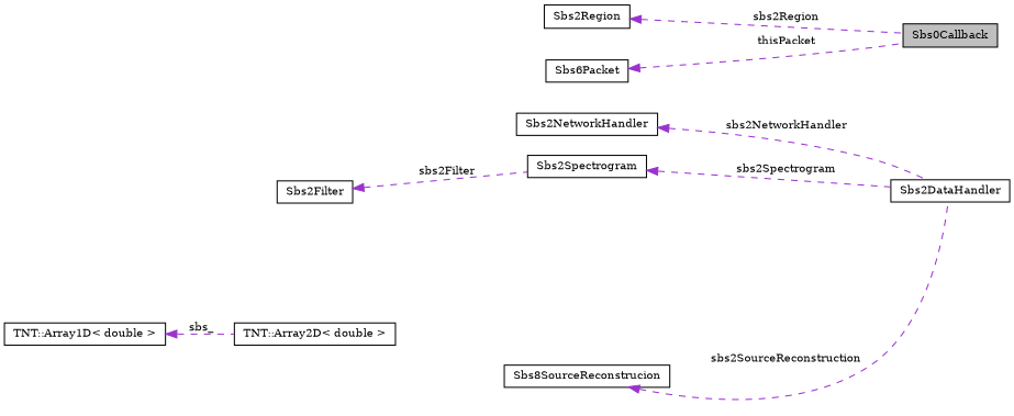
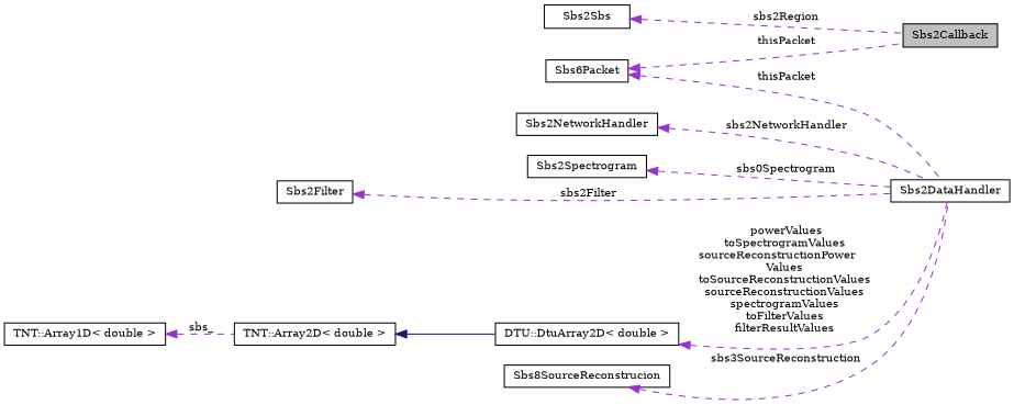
  digraph {
    fontname="DejaVu Serif"
    rankdir=LR
    node [color=black fillcolor=white fontname="DejaVu Serif" fontsize=10 shape=record style=filled]
    edge [color=darkorchid3 dir=back fontname="DejaVu Serif" fontsize=10 labelfontname=Helvetica labelfontsize=10 style=dashed]
-   n1 [fillcolor=grey75 fontcolor=black height=0.2 label=Sbs0Callback width=0.4]
+   n1 [fillcolor=grey75 fontcolor=black height=0.2 label=Sbs2Callback width=0.4]
    n2 [height=0.2 label=Sbs6Packet width=0.4]
    n3 [height=0.2 label=Sbs2DataHandler width=0.4]
-   n4 [height=0.2 label=Sbs2Region width=0.4]
+   n4 [height=0.2 label=Sbs2Sbs width=0.4]
    n5 [height=0.2 label=Sbs2Spectrogram width=0.4]
+   n6 [height=0.2 label="DTU::DtuArray2D\< double \>" width=0.4]
    n7 [height=0.2 label="TNT::Array2D\< double \>" width=0.4]
    n8 [height=0.2 label="TNT::Array1D\< double \>" width=0.4]
    n9 [height=0.2 label=Sbs8SourceReconstrucion width=0.4]
    n10 [height=0.2 label=Sbs2Filter width=0.4]
    n11 [height=0.2 label=Sbs2NetworkHandler width=0.4]
    n2 -> n1 [label=" thisPacket"]
+   n2 -> n3 [label=" thisPacket"]
    n4 -> n1 [label=" sbs2Region"]
-   n5 -> n3 [label=" sbs2Spectrogram"]
+   n5 -> n3 [label=" sbs0Spectrogram"]
+   n6 -> n3 [label=" powerValues\ntoSpectrogramValues\nsourceReconstructionPower\lValues\ntoSourceReconstructionValues\nsourceReconstructionValues\nspectrogramValues\ntoFilterValues\nfilterResultValues"]
+   n7 -> n6 [color=midnightblue style=solid]
    n8 -> n7 [label=" sbs_"]
-   n9 -> n3 [label=" sbs2SourceReconstruction"]
-   n10 -> n5 [label=" sbs2Filter"]
+   n9 -> n3 [label=" sbs3SourceReconstruction"]
+   n10 -> n3 [label=" sbs2Filter"]
    n11 -> n3 [label=" sbs2NetworkHandler"]
  }
